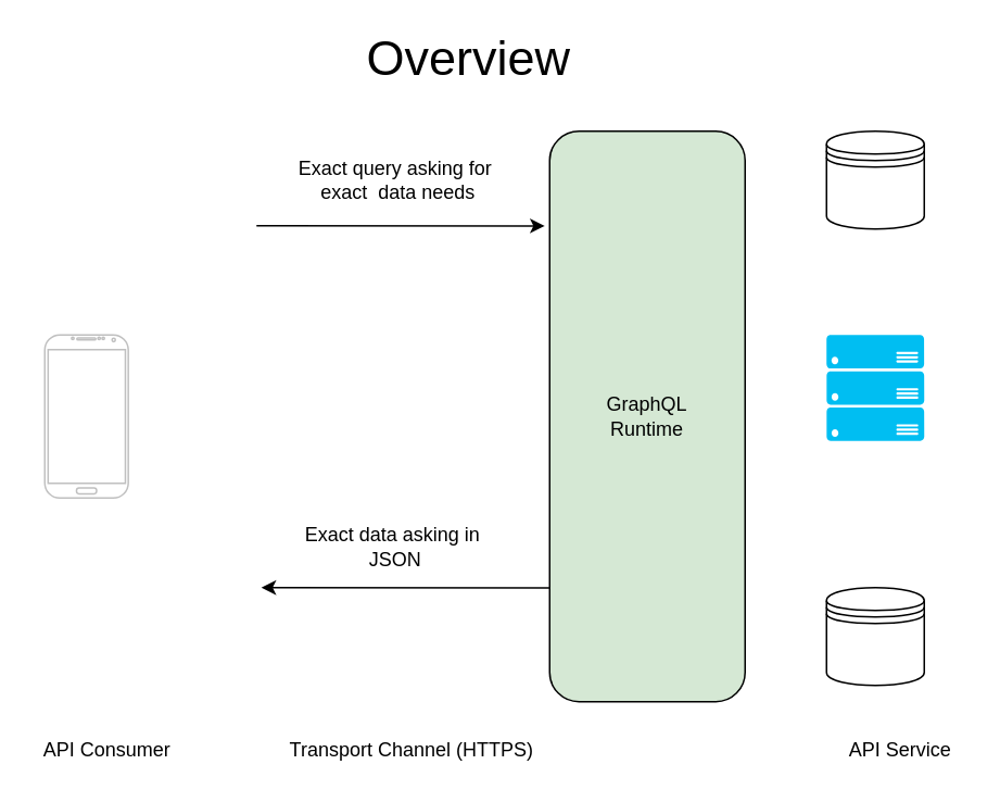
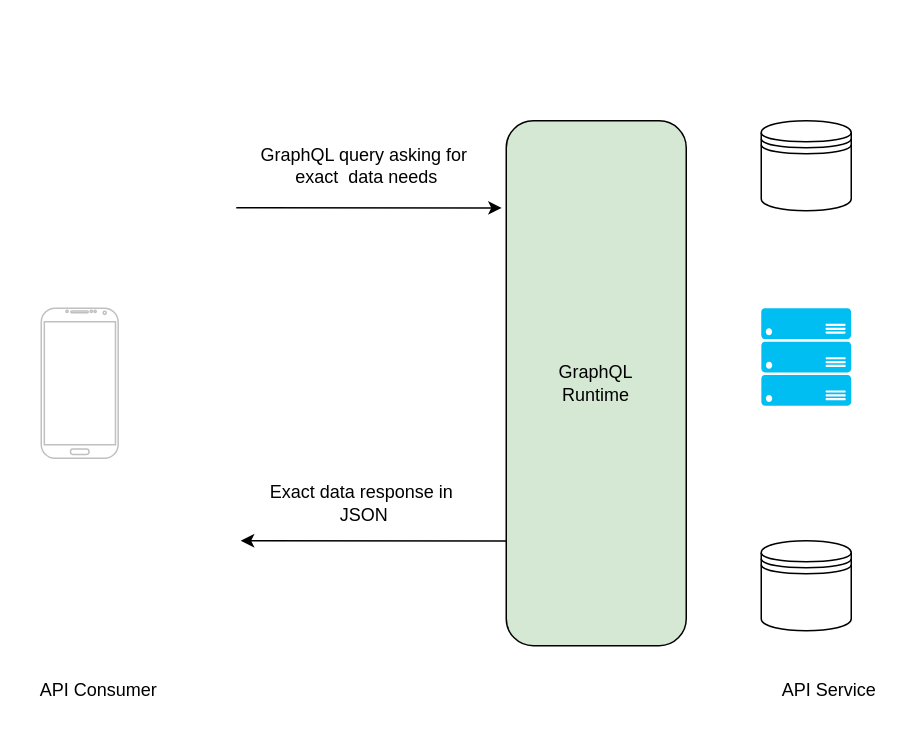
  <mxCell id="0" />
  <mxCell id="1" parent="0" />
  <mxCell id="2" value="" style="verticalLabelPosition=bottom;verticalAlign=top;html=1;shadow=0;dashed=0;strokeWidth=1;shape=mxgraph.android.phone2;strokeColor=#c0c0c0;" parent="1" vertex="1"><mxGeometry x="27" y="205" width="51.28" height="100" as="geometry" /></mxCell>
  <mxCell id="3" value="GraphQL&lt;br&gt;Runtime" style="rounded=1;whiteSpace=wrap;html=1;fillColor=#d5e8d4;" parent="1" vertex="1"><mxGeometry x="337" y="80" width="120" height="350" as="geometry" /></mxCell>
  <mxCell id="4" value="" style="shape=datastore;whiteSpace=wrap;html=1;" parent="1" vertex="1"><mxGeometry x="507" y="80" width="60" height="60" as="geometry" /></mxCell>
  <mxCell id="5" value="" style="shape=datastore;whiteSpace=wrap;html=1;" parent="1" vertex="1"><mxGeometry x="507" y="360" width="60" height="60" as="geometry" /></mxCell>
  <mxCell id="6" value="" style="verticalLabelPosition=bottom;html=1;verticalAlign=top;align=center;strokeColor=none;fillColor=#00BEF2;shape=mxgraph.azure.server_rack;" parent="1" vertex="1"><mxGeometry x="507" y="205" width="60" height="65" as="geometry" /></mxCell>
  <mxCell id="7" value="" style="endArrow=classic;html=1;entryX=-0.025;entryY=0.166;entryDx=0;entryDy=0;entryPerimeter=0;" parent="1" target="3" edge="1"><mxGeometry width="50" height="50" relative="1" as="geometry"><mxPoint x="157" y="138" as="sourcePoint" /><mxPoint x="207" y="130" as="targetPoint" /></mxGeometry></mxCell>
  <mxCell id="8" value="" style="endArrow=none;html=1;entryX=-0.025;entryY=0.166;entryDx=0;entryDy=0;entryPerimeter=0;endFill=0;startArrow=classic;startFill=1;" parent="1" edge="1"><mxGeometry width="50" height="50" relative="1" as="geometry"><mxPoint x="160" y="360" as="sourcePoint" /><mxPoint x="337" y="360.1" as="targetPoint" /></mxGeometry></mxCell>
- <mxCell id="9" value="Exact query asking for&lt;br&gt;&amp;nbsp;exact&amp;nbsp; data needs" style="text;html=1;align=center;verticalAlign=middle;resizable=0;points=[];autosize=1;strokeColor=none;" parent="1" vertex="1"><mxGeometry x="167" y="95" width="150" height="30" as="geometry" /></mxCell>
- <mxCell id="10" value="Exact data asking in&amp;nbsp;&lt;br&gt;JSON" style="text;html=1;align=center;verticalAlign=middle;resizable=0;points=[];autosize=1;strokeColor=none;" parent="1" vertex="1"><mxGeometry x="172" y="320" width="140" height="30" as="geometry" /></mxCell>
- <mxCell id="11" value="Transport Channel (HTTPS)" style="text;html=1;align=center;verticalAlign=middle;resizable=0;points=[];autosize=1;strokeColor=none;" parent="1" vertex="1"><mxGeometry x="167" y="450" width="170" height="20" as="geometry" /></mxCell>
+ <mxCell id="9" value="GraphQL query asking for&lt;br&gt;&amp;nbsp;exact&amp;nbsp; data needs" style="text;html=1;align=center;verticalAlign=middle;resizable=0;points=[];autosize=1;strokeColor=none;" parent="1" vertex="1"><mxGeometry x="167" y="95" width="150" height="30" as="geometry" /></mxCell>
+ <mxCell id="10" value="Exact data response in&amp;nbsp;&lt;br&gt;JSON" style="text;html=1;align=center;verticalAlign=middle;resizable=0;points=[];autosize=1;strokeColor=none;" parent="1" vertex="1"><mxGeometry x="172" y="320" width="140" height="30" as="geometry" /></mxCell>
  <mxCell id="12" value="API Service" style="text;html=1;align=center;verticalAlign=middle;resizable=0;points=[];autosize=1;strokeColor=none;" parent="1" vertex="1"><mxGeometry x="512" y="450" width="80" height="20" as="geometry" /></mxCell>
  <mxCell id="13" value="API Consumer" style="text;html=1;align=center;verticalAlign=middle;resizable=0;points=[];autosize=1;strokeColor=none;" parent="1" vertex="1"><mxGeometry x="20.28" y="450" width="90" height="20" as="geometry" /></mxCell>
- <mxCell id="14" value="&lt;font style=&quot;font-size: 30px&quot;&gt;Overview&lt;/font&gt;" style="text;html=1;align=center;verticalAlign=middle;resizable=0;points=[];autosize=1;strokeColor=none;" vertex="1" parent="1"><mxGeometry x="217" width="140" height="30" as="geometry" y="20" /></mxCell>
